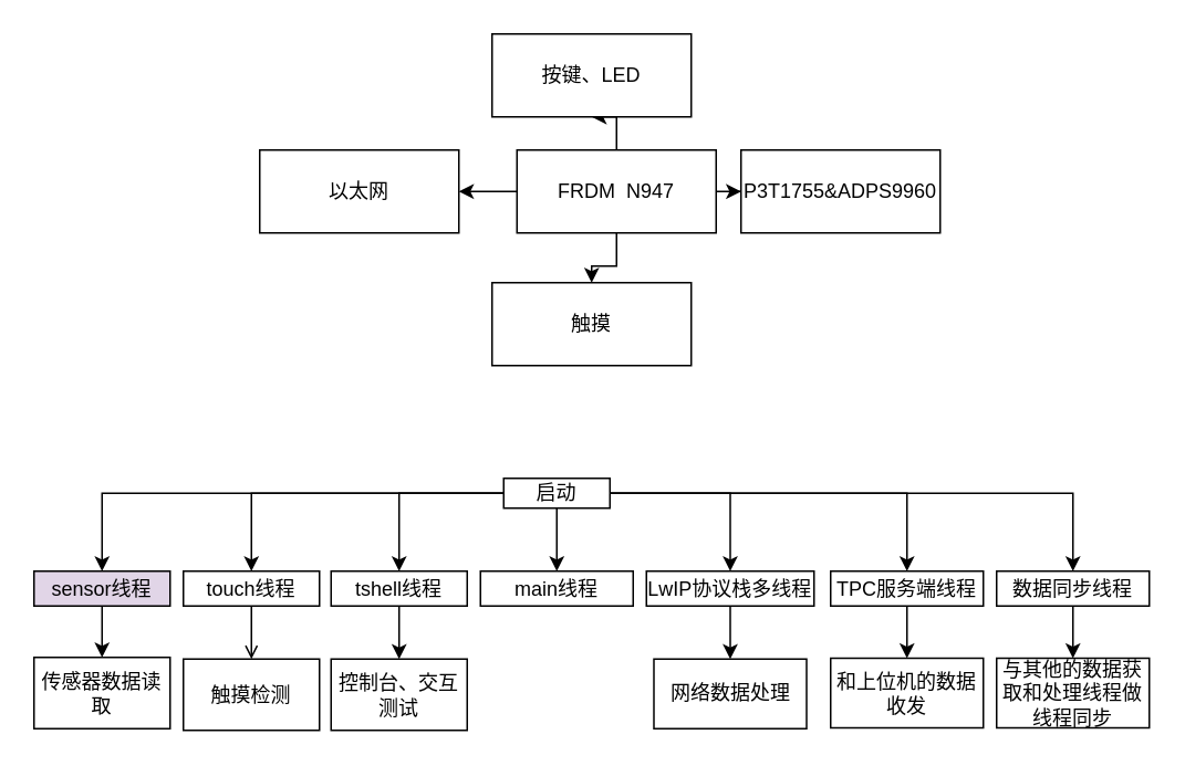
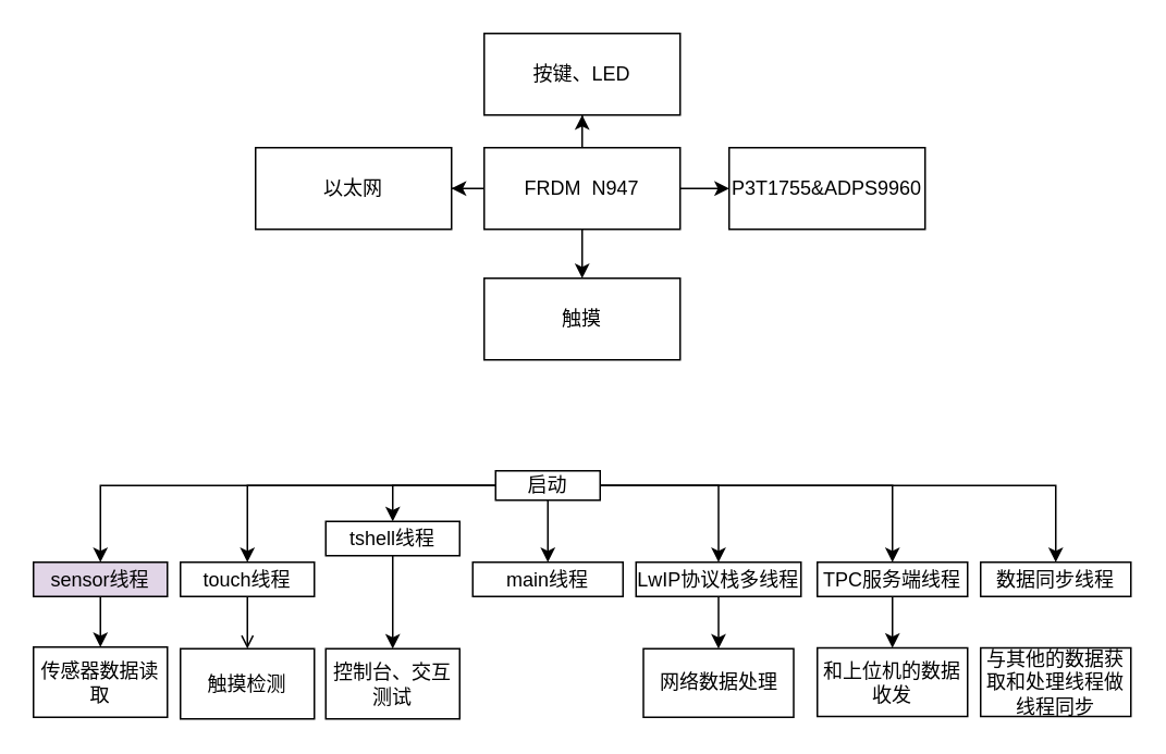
  <mxCell id="0" />
  <mxCell id="1" parent="0" />
  <mxCell id="2" value="" style="edgeStyle=orthogonalEdgeStyle;rounded=0;orthogonalLoop=1;jettySize=auto;html=1;" edge="1" parent="1" source="6" target="7"><mxGeometry relative="1" as="geometry" /></mxCell>
  <mxCell id="3" value="" style="edgeStyle=orthogonalEdgeStyle;rounded=0;orthogonalLoop=1;jettySize=auto;html=1;" edge="1" parent="1" source="6" target="8"><mxGeometry relative="1" as="geometry" /></mxCell>
  <mxCell id="4" value="" style="edgeStyle=orthogonalEdgeStyle;rounded=0;orthogonalLoop=1;jettySize=auto;html=1;" edge="1" parent="1" source="6" target="9"><mxGeometry relative="1" as="geometry" /></mxCell>
  <mxCell id="5" value="" style="edgeStyle=orthogonalEdgeStyle;rounded=0;orthogonalLoop=1;jettySize=auto;html=1;" edge="1" parent="1" source="6" target="10"><mxGeometry relative="1" as="geometry" /></mxCell>
- <mxCell id="6" value="FRDM&amp;nbsp; N947" style="rounded=0;whiteSpace=wrap;html=1;" vertex="1" parent="1"><mxGeometry x="311" y="90" width="120" height="50" as="geometry" /></mxCell>
+ <mxCell id="6" value="FRDM&amp;nbsp; N947" style="rounded=0;whiteSpace=wrap;html=1;" vertex="1" parent="1"><mxGeometry x="296" y="90" width="120" height="50" as="geometry" /></mxCell>
  <mxCell id="7" value="以太网" style="rounded=0;whiteSpace=wrap;html=1;" vertex="1" parent="1"><mxGeometry x="156" y="90" width="120" height="50" as="geometry" /></mxCell>
  <mxCell id="8" value="P3T1755&amp;amp;ADPS9960" style="rounded=0;whiteSpace=wrap;html=1;" vertex="1" parent="1"><mxGeometry x="446" y="90" width="120" height="50" as="geometry" /></mxCell>
  <mxCell id="9" value="触摸" style="rounded=0;whiteSpace=wrap;html=1;" vertex="1" parent="1"><mxGeometry x="296" y="170" width="120" height="50" as="geometry" /></mxCell>
  <mxCell id="10" value="按键、LED" style="rounded=0;whiteSpace=wrap;html=1;" vertex="1" parent="1"><mxGeometry x="296" y="20" width="120" height="50" as="geometry" /></mxCell>
  <mxCell id="11" value="" style="edgeStyle=orthogonalEdgeStyle;rounded=0;orthogonalLoop=1;jettySize=auto;html=1;" edge="1" parent="1" source="18" target="19"><mxGeometry relative="1" as="geometry" /></mxCell>
  <mxCell id="12" style="edgeStyle=orthogonalEdgeStyle;rounded=0;orthogonalLoop=1;jettySize=auto;html=1;entryX=0.5;entryY=0;entryDx=0;entryDy=0;" edge="1" parent="1" source="18" target="21"><mxGeometry relative="1" as="geometry" /></mxCell>
  <mxCell id="13" style="edgeStyle=orthogonalEdgeStyle;rounded=0;orthogonalLoop=1;jettySize=auto;html=1;" edge="1" parent="1" source="18" target="24"><mxGeometry relative="1" as="geometry" /></mxCell>
  <mxCell id="14" style="edgeStyle=orthogonalEdgeStyle;rounded=0;orthogonalLoop=1;jettySize=auto;html=1;entryX=0.5;entryY=0;entryDx=0;entryDy=0;" edge="1" parent="1" source="18" target="27"><mxGeometry relative="1" as="geometry" /></mxCell>
  <mxCell id="15" style="edgeStyle=orthogonalEdgeStyle;rounded=0;orthogonalLoop=1;jettySize=auto;html=1;entryX=0.5;entryY=0;entryDx=0;entryDy=0;" edge="1" parent="1" source="18" target="30"><mxGeometry relative="1" as="geometry" /></mxCell>
  <mxCell id="16" style="edgeStyle=orthogonalEdgeStyle;rounded=0;orthogonalLoop=1;jettySize=auto;html=1;" edge="1" parent="1" source="18" target="33"><mxGeometry relative="1" as="geometry" /></mxCell>
  <mxCell id="17" style="edgeStyle=orthogonalEdgeStyle;rounded=0;orthogonalLoop=1;jettySize=auto;html=1;" edge="1" parent="1" source="18" target="36"><mxGeometry relative="1" as="geometry" /></mxCell>
  <mxCell id="18" value="启动" style="rounded=0;whiteSpace=wrap;html=1;" vertex="1" parent="1"><mxGeometry x="303" y="288" width="64" height="18" as="geometry" /></mxCell>
  <mxCell id="19" value="main线程" style="whiteSpace=wrap;html=1;rounded=0;" vertex="1" parent="1"><mxGeometry x="289" y="344" width="92" height="21" as="geometry" /></mxCell>
  <mxCell id="20" value="" style="edgeStyle=orthogonalEdgeStyle;rounded=0;orthogonalLoop=1;jettySize=auto;html=1;" edge="1" parent="1" source="21" target="22"><mxGeometry relative="1" as="geometry" /></mxCell>
- <mxCell id="21" value="tshell线程" style="whiteSpace=wrap;html=1;rounded=0;" vertex="1" parent="1"><mxGeometry x="199" y="344" width="82" height="21" as="geometry" /></mxCell>
+ <mxCell id="21" value="tshell线程" style="whiteSpace=wrap;html=1;rounded=0;" vertex="1" parent="1"><mxGeometry x="199" y="319" width="82" height="21" as="geometry" /></mxCell>
  <mxCell id="22" value="控制台、交互测试" style="whiteSpace=wrap;html=1;rounded=0;" vertex="1" parent="1"><mxGeometry x="199" y="397" width="82" height="43" as="geometry" /></mxCell>
  <mxCell id="23" value="" style="edgeStyle=orthogonalEdgeStyle;rounded=0;orthogonalLoop=1;jettySize=auto;html=1;" edge="1" parent="1" source="24" target="25"><mxGeometry relative="1" as="geometry" /></mxCell>
  <mxCell id="24" value="LwIP协议栈多线程" style="whiteSpace=wrap;html=1;rounded=0;" vertex="1" parent="1"><mxGeometry x="389" y="344" width="101" height="21" as="geometry" /></mxCell>
  <mxCell id="25" value="网络数据处理" style="whiteSpace=wrap;html=1;rounded=0;" vertex="1" parent="1"><mxGeometry x="393.5" y="397" width="92" height="42" as="geometry" /></mxCell>
  <mxCell id="26" value="" style="edgeStyle=orthogonalEdgeStyle;rounded=0;orthogonalLoop=1;jettySize=auto;html=1;endArrow=open;" edge="1" parent="1" source="27" target="28"><mxGeometry relative="1" as="geometry" /></mxCell>
  <mxCell id="27" value="touch线程" style="whiteSpace=wrap;html=1;rounded=0;" vertex="1" parent="1"><mxGeometry x="110" y="344" width="82" height="21" as="geometry" /></mxCell>
  <mxCell id="28" value="触摸检测" style="whiteSpace=wrap;html=1;rounded=0;" vertex="1" parent="1"><mxGeometry x="110" y="397" width="82" height="43" as="geometry" /></mxCell>
  <mxCell id="29" value="" style="edgeStyle=orthogonalEdgeStyle;rounded=0;orthogonalLoop=1;jettySize=auto;html=1;" edge="1" parent="1" source="30" target="31"><mxGeometry relative="1" as="geometry" /></mxCell>
  <mxCell id="30" value="sensor线程" style="whiteSpace=wrap;html=1;rounded=0;fillColor=#e1d5e7;" vertex="1" parent="1"><mxGeometry x="20" y="344" width="82" height="21" as="geometry" /></mxCell>
  <mxCell id="31" value="传感器数据读取" style="whiteSpace=wrap;html=1;rounded=0;" vertex="1" parent="1"><mxGeometry x="20" y="396" width="82" height="43" as="geometry" /></mxCell>
  <mxCell id="32" value="" style="edgeStyle=orthogonalEdgeStyle;rounded=0;orthogonalLoop=1;jettySize=auto;html=1;" edge="1" parent="1" source="33" target="34"><mxGeometry relative="1" as="geometry" /></mxCell>
  <mxCell id="33" value="TPC服务端线程" style="whiteSpace=wrap;html=1;rounded=0;" vertex="1" parent="1"><mxGeometry x="500" y="344" width="92" height="21" as="geometry" /></mxCell>
  <mxCell id="34" value="和上位机的数据收发" style="whiteSpace=wrap;html=1;rounded=0;" vertex="1" parent="1"><mxGeometry x="500" y="396.5" width="92" height="42" as="geometry" /></mxCell>
- <mxCell id="35" style="edgeStyle=orthogonalEdgeStyle;rounded=0;orthogonalLoop=1;jettySize=auto;html=1;entryX=0.5;entryY=0;entryDx=0;entryDy=0;" edge="1" parent="1" source="36" target="37"><mxGeometry relative="1" as="geometry" /></mxCell>
  <mxCell id="36" value="数据同步线程" style="whiteSpace=wrap;html=1;rounded=0;" vertex="1" parent="1"><mxGeometry x="600" y="344" width="92" height="21" as="geometry" /></mxCell>
  <mxCell id="37" value="与其他的数据获取和处理线程做线程同步" style="whiteSpace=wrap;html=1;rounded=0;" vertex="1" parent="1"><mxGeometry x="600" y="396.5" width="92" height="42" as="geometry" /></mxCell>
